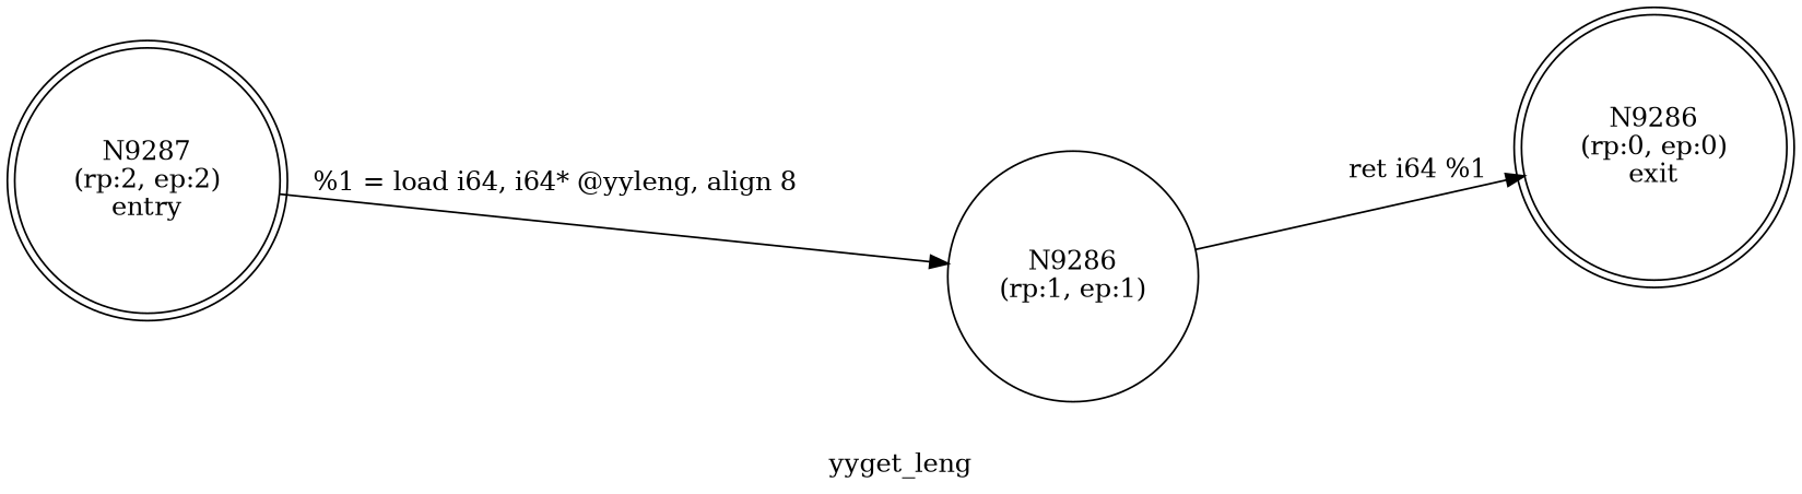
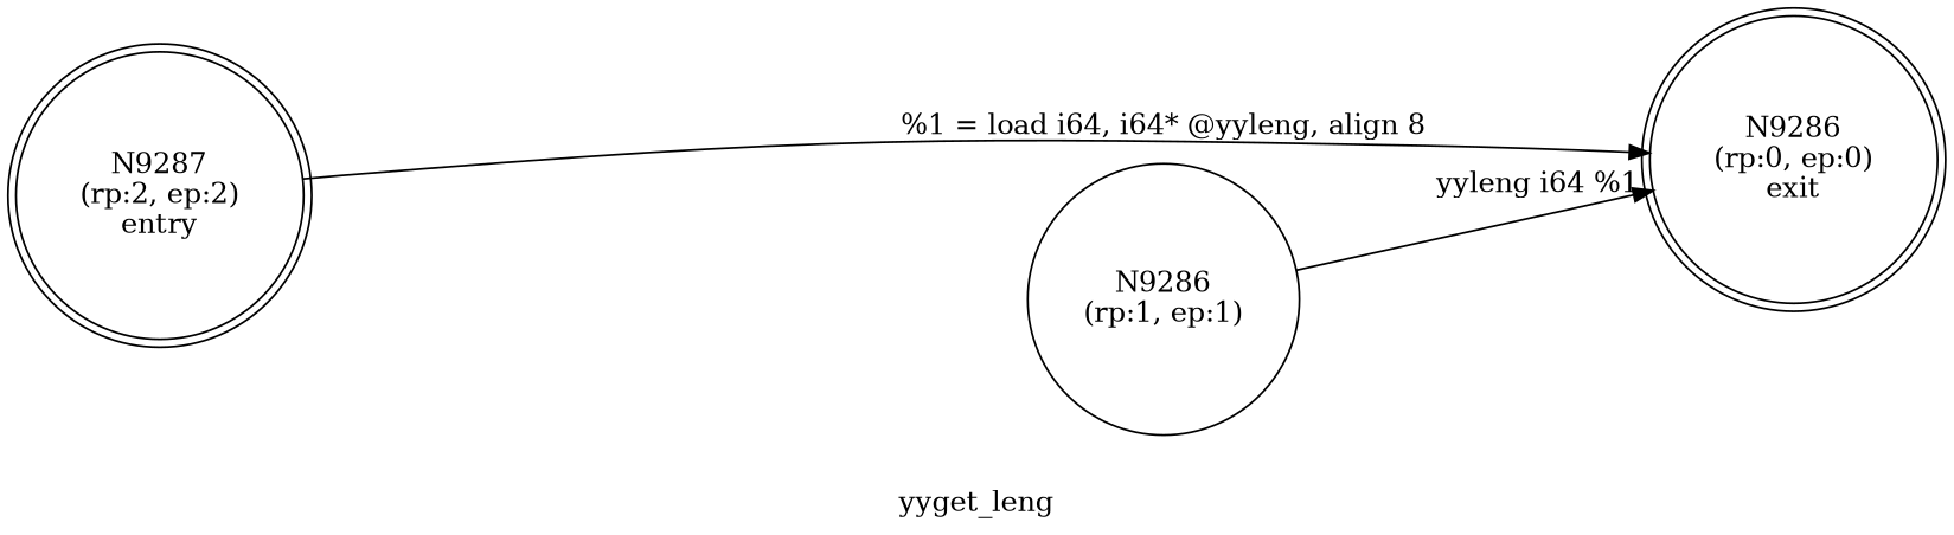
  digraph {
    label=yyget_leng
    rankdir=LR
    node [shape=doublecircle]
    n1 [label="N9286\n(rp:0, ep:0)\nexit"]
    n2 [label="N9287\n(rp:2, ep:2)\nentry"]
    n3 [label="N9286\n(rp:1, ep:1)" shape=circle]
-   n2 -> n3 [label="%1 = load i64, i64* @yyleng, align 8"]
-   n3 -> n1 [label="ret i64 %1"]
+   n2 -> n1 [label="%1 = load i64, i64* @yyleng, align 8"]
+   n3 -> n1 [label="yyleng i64 %1"]
  }
